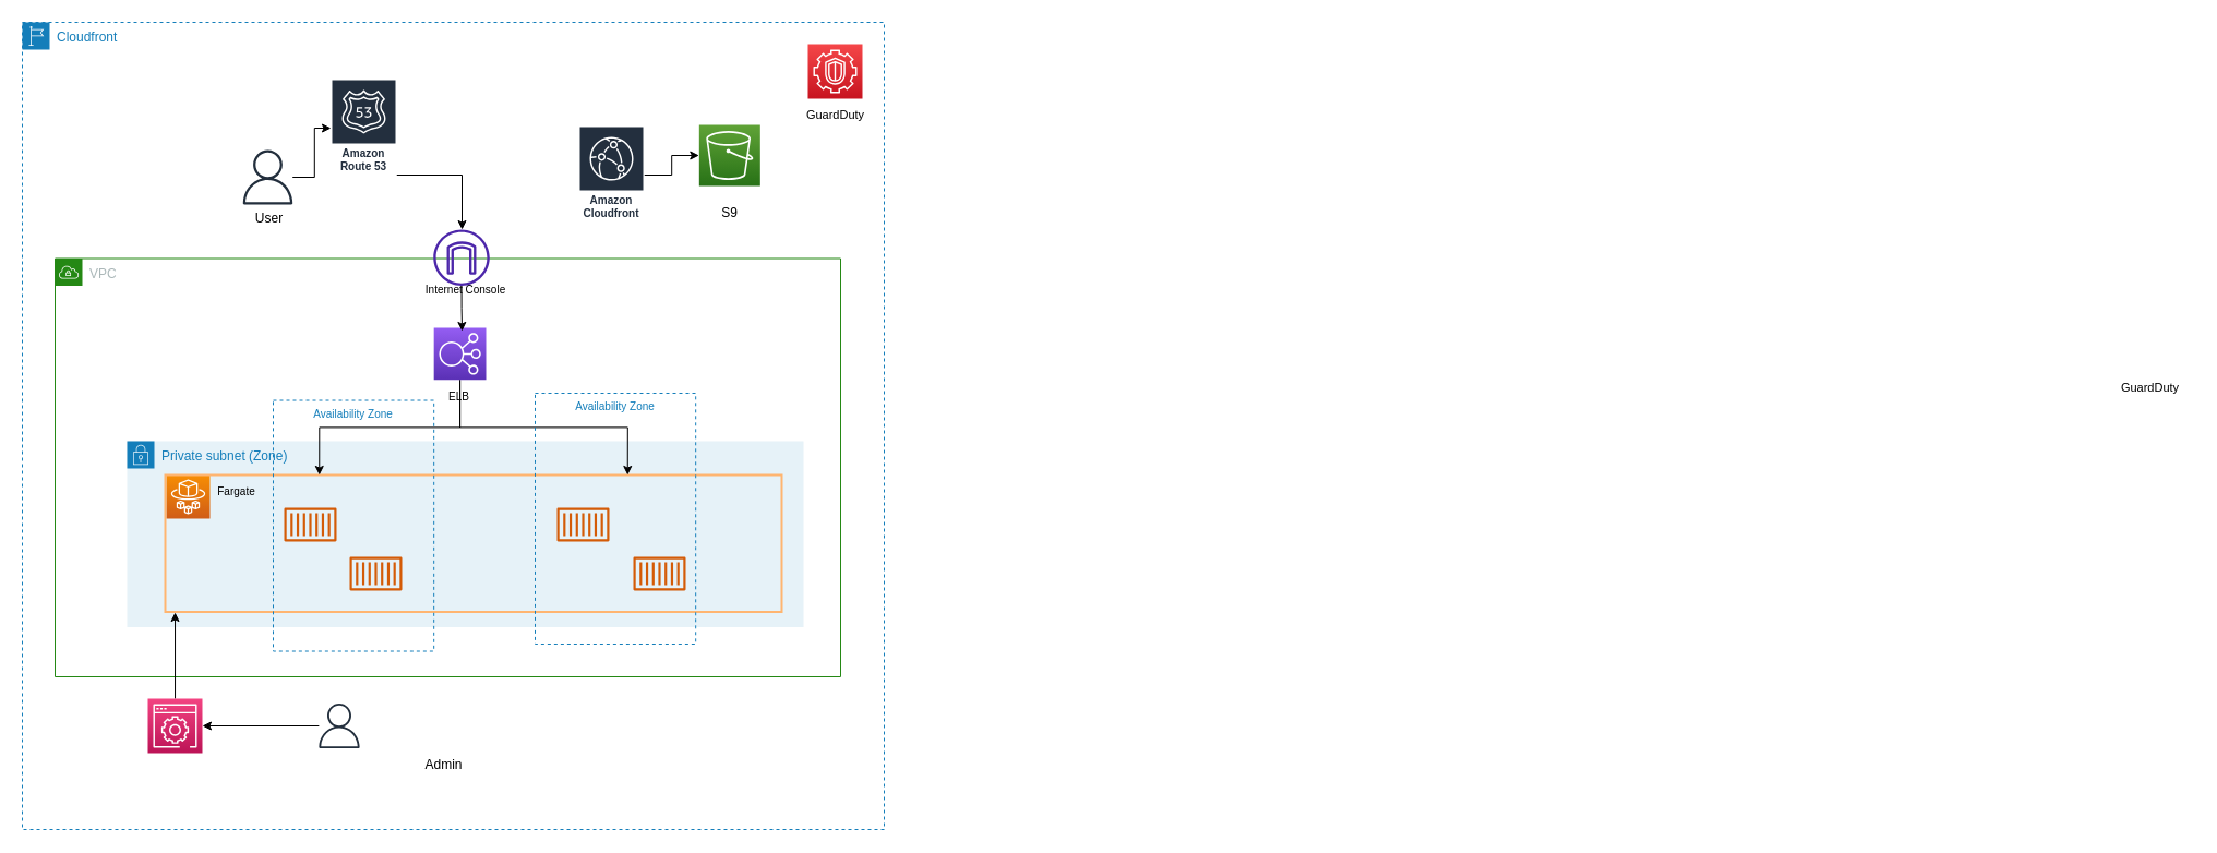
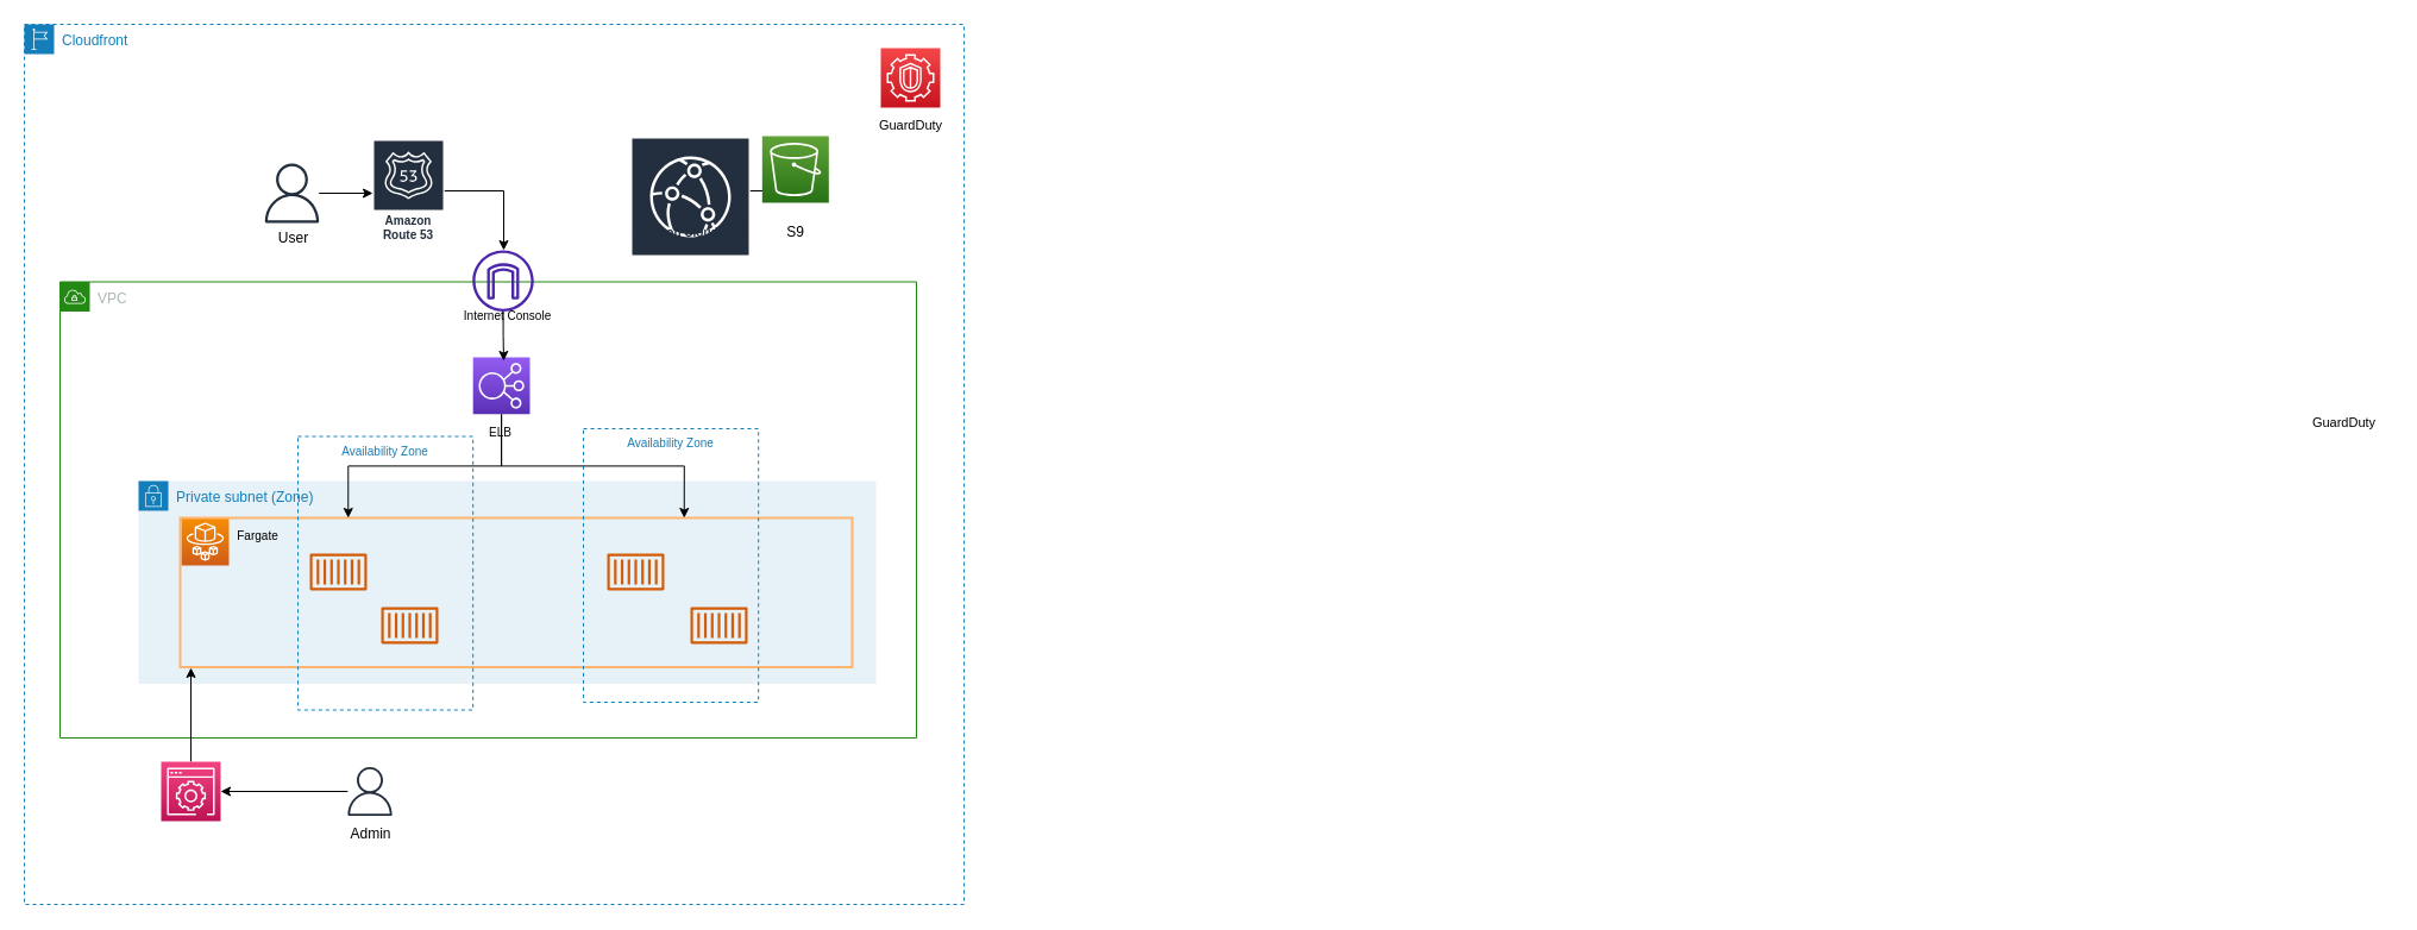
  <mxCell id="0" />
  <mxCell id="1" parent="0" />
  <mxCell id="2" value="Cloudfront" style="points=[[0,0],[0.25,0],[0.5,0],[0.75,0],[1,0],[1,0.25],[1,0.5],[1,0.75],[1,1],[0.75,1],[0.5,1],[0.25,1],[0,1],[0,0.75],[0,0.5],[0,0.25]];outlineConnect=0;gradientColor=none;html=1;whiteSpace=wrap;fontSize=12;fontStyle=0;container=1;pointerEvents=0;collapsible=0;recursiveResize=0;shape=mxgraph.aws4.group;grIcon=mxgraph.aws4.group_region;strokeColor=#147EBA;fillColor=none;verticalAlign=top;align=left;spacingLeft=30;fontColor=#147EBA;dashed=1;" parent="1" vertex="1"><mxGeometry x="20" y="20" width="790" height="740" as="geometry" /></mxCell>
  <mxCell id="3" style="edgeStyle=orthogonalEdgeStyle;rounded=0;orthogonalLoop=1;jettySize=auto;html=1;fontSize=10;" parent="2" source="4" target="24" edge="1"><mxGeometry relative="1" as="geometry"><Array as="points"><mxPoint x="403" y="140" /></Array></mxGeometry></mxCell>
- <mxCell id="4" value="Amazon Route 53" style="sketch=0;outlineConnect=0;fontColor=#232F3E;gradientColor=none;strokeColor=#ffffff;fillColor=#232F3E;dashed=0;verticalLabelPosition=middle;verticalAlign=bottom;align=center;html=1;whiteSpace=wrap;fontSize=10;fontStyle=1;spacing=3;shape=mxgraph.aws4.productIcon;prIcon=mxgraph.aws4.route_53;" parent="2" vertex="1"><mxGeometry x="283" y="52" width="60" height="90" as="geometry" /></mxCell>
+ <mxCell id="4" value="Amazon Route 53" style="sketch=0;outlineConnect=0;fontColor=#232F3E;gradientColor=none;strokeColor=#ffffff;fillColor=#232F3E;dashed=0;verticalLabelPosition=middle;verticalAlign=bottom;align=center;html=1;whiteSpace=wrap;fontSize=10;fontStyle=1;spacing=3;shape=mxgraph.aws4.productIcon;prIcon=mxgraph.aws4.route_53;" parent="2" vertex="1"><mxGeometry x="293" y="97" width="60" height="90" as="geometry" /></mxCell>
  <mxCell id="5" style="edgeStyle=orthogonalEdgeStyle;rounded=0;orthogonalLoop=1;jettySize=auto;html=1;fontSize=10;" parent="2" source="6" target="4" edge="1"><mxGeometry relative="1" as="geometry" /></mxCell>
  <mxCell id="6" value="" style="sketch=0;outlineConnect=0;fontColor=#232F3E;gradientColor=none;fillColor=#232F3D;strokeColor=none;dashed=0;verticalLabelPosition=bottom;verticalAlign=top;align=center;html=1;fontSize=12;fontStyle=0;aspect=fixed;pointerEvents=1;shape=mxgraph.aws4.user;" parent="2" vertex="1"><mxGeometry x="200" y="117" width="50" height="50" as="geometry" /></mxCell>
  <mxCell id="7" value="VPC" style="points=[[0,0],[0.25,0],[0.5,0],[0.75,0],[1,0],[1,0.25],[1,0.5],[1,0.75],[1,1],[0.75,1],[0.5,1],[0.25,1],[0,1],[0,0.75],[0,0.5],[0,0.25]];outlineConnect=0;gradientColor=none;html=1;whiteSpace=wrap;fontSize=12;fontStyle=0;container=1;pointerEvents=0;collapsible=0;recursiveResize=0;shape=mxgraph.aws4.group;grIcon=mxgraph.aws4.group_vpc;strokeColor=#248814;fillColor=none;verticalAlign=top;align=left;spacingLeft=30;fontColor=#AAB7B8;dashed=0;" parent="2" vertex="1"><mxGeometry x="30" y="216.5" width="720" height="383.5" as="geometry" /></mxCell>
  <mxCell id="8" value="Private subnet (Zone)" style="points=[[0,0],[0.25,0],[0.5,0],[0.75,0],[1,0],[1,0.25],[1,0.5],[1,0.75],[1,1],[0.75,1],[0.5,1],[0.25,1],[0,1],[0,0.75],[0,0.5],[0,0.25]];outlineConnect=0;gradientColor=none;html=1;whiteSpace=wrap;fontSize=12;fontStyle=0;container=1;pointerEvents=0;collapsible=0;recursiveResize=0;shape=mxgraph.aws4.group;grIcon=mxgraph.aws4.group_security_group;grStroke=0;strokeColor=#147EBA;fillColor=#E6F2F8;verticalAlign=top;align=left;spacingLeft=30;fontColor=#147EBA;dashed=0;" parent="7" vertex="1"><mxGeometry x="66" y="167.5" width="620" height="170.5" as="geometry" /></mxCell>
  <mxCell id="9" value="" style="sketch=0;points=[[0,0,0],[0.25,0,0],[0.5,0,0],[0.75,0,0],[1,0,0],[0,1,0],[0.25,1,0],[0.5,1,0],[0.75,1,0],[1,1,0],[0,0.25,0],[0,0.5,0],[0,0.75,0],[1,0.25,0],[1,0.5,0],[1,0.75,0]];outlineConnect=0;fontColor=#232F3E;gradientColor=#F78E04;gradientDirection=north;fillColor=#D05C17;strokeColor=#ffffff;dashed=0;verticalLabelPosition=bottom;verticalAlign=top;align=center;html=1;fontSize=12;fontStyle=0;aspect=fixed;shape=mxgraph.aws4.resourceIcon;resIcon=mxgraph.aws4.fargate;" vertex="1" parent="8"><mxGeometry x="36" y="31" width="40" height="40" as="geometry" /></mxCell>
  <mxCell id="10" value="Fargate" style="text;html=1;align=center;verticalAlign=middle;resizable=0;points=[];autosize=1;strokeColor=none;fillColor=none;fontSize=10;" vertex="1" parent="8"><mxGeometry x="70" y="31" width="60" height="30" as="geometry" /></mxCell>
  <mxCell id="11" value="" style="rounded=0;whiteSpace=wrap;html=1;fillColor=none;strokeColor=#FFB570;strokeWidth=2;" vertex="1" parent="8"><mxGeometry x="35" y="31" width="565" height="125.5" as="geometry" /></mxCell>
  <mxCell id="12" value="" style="sketch=0;outlineConnect=0;fontColor=#232F3E;gradientColor=none;fillColor=#D45B07;strokeColor=none;dashed=0;verticalLabelPosition=bottom;verticalAlign=top;align=center;html=1;fontSize=12;fontStyle=0;aspect=fixed;pointerEvents=1;shape=mxgraph.aws4.container_1;" vertex="1" parent="8"><mxGeometry x="144" y="61" width="48" height="31" as="geometry" /></mxCell>
  <mxCell id="13" value="" style="sketch=0;outlineConnect=0;fontColor=#232F3E;gradientColor=none;fillColor=#D45B07;strokeColor=none;dashed=0;verticalLabelPosition=bottom;verticalAlign=top;align=center;html=1;fontSize=12;fontStyle=0;aspect=fixed;pointerEvents=1;shape=mxgraph.aws4.container_1;" vertex="1" parent="8"><mxGeometry x="204" y="106" width="48" height="31" as="geometry" /></mxCell>
  <mxCell id="14" value="" style="sketch=0;outlineConnect=0;fontColor=#232F3E;gradientColor=none;fillColor=#D45B07;strokeColor=none;dashed=0;verticalLabelPosition=bottom;verticalAlign=top;align=center;html=1;fontSize=12;fontStyle=0;aspect=fixed;pointerEvents=1;shape=mxgraph.aws4.container_1;" vertex="1" parent="8"><mxGeometry x="394" y="61" width="48" height="31" as="geometry" /></mxCell>
  <mxCell id="15" value="" style="sketch=0;outlineConnect=0;fontColor=#232F3E;gradientColor=none;fillColor=#D45B07;strokeColor=none;dashed=0;verticalLabelPosition=bottom;verticalAlign=top;align=center;html=1;fontSize=12;fontStyle=0;aspect=fixed;pointerEvents=1;shape=mxgraph.aws4.container_1;" vertex="1" parent="8"><mxGeometry x="464" y="106" width="48" height="31" as="geometry" /></mxCell>
  <mxCell id="16" value="Internet Console" style="text;html=1;align=center;verticalAlign=middle;resizable=0;points=[];autosize=1;strokeColor=none;fillColor=none;fontSize=10;" parent="7" vertex="1"><mxGeometry x="326" y="13.5" width="100" height="30" as="geometry" /></mxCell>
  <mxCell id="17" value="ELB" style="text;html=1;align=center;verticalAlign=middle;resizable=0;points=[];autosize=1;strokeColor=none;fillColor=none;fontSize=10;" parent="7" vertex="1"><mxGeometry x="350" y="111.32" width="40" height="30" as="geometry" /></mxCell>
  <mxCell id="18" style="edgeStyle=orthogonalEdgeStyle;rounded=0;orthogonalLoop=1;jettySize=auto;html=1;entryX=0.25;entryY=0;entryDx=0;entryDy=0;" edge="1" parent="7" source="20" target="11"><mxGeometry relative="1" as="geometry" /></mxCell>
  <mxCell id="19" style="edgeStyle=orthogonalEdgeStyle;rounded=0;orthogonalLoop=1;jettySize=auto;html=1;entryX=0.75;entryY=0;entryDx=0;entryDy=0;" edge="1" parent="7" source="20" target="11"><mxGeometry relative="1" as="geometry" /></mxCell>
  <mxCell id="20" value="" style="sketch=0;points=[[0,0,0],[0.25,0,0],[0.5,0,0],[0.75,0,0],[1,0,0],[0,1,0],[0.25,1,0],[0.5,1,0],[0.75,1,0],[1,1,0],[0,0.25,0],[0,0.5,0],[0,0.75,0],[1,0.25,0],[1,0.5,0],[1,0.75,0]];outlineConnect=0;fontColor=#232F3E;gradientColor=#945DF2;gradientDirection=north;fillColor=#5A30B5;strokeColor=#ffffff;dashed=0;verticalLabelPosition=bottom;verticalAlign=top;align=center;html=1;fontSize=12;fontStyle=0;aspect=fixed;shape=mxgraph.aws4.resourceIcon;resIcon=mxgraph.aws4.elastic_load_balancing;" vertex="1" parent="7"><mxGeometry x="347.18" y="63.5" width="47.82" height="47.82" as="geometry" /></mxCell>
  <mxCell id="21" value="Availability Zone" style="fillColor=none;strokeColor=#147EBA;dashed=1;verticalAlign=top;fontStyle=0;fontColor=#147EBA;fontSize=10;" vertex="1" parent="7"><mxGeometry x="200" y="130" width="147.18" height="230" as="geometry" /></mxCell>
  <mxCell id="22" value="Availability Zone" style="fillColor=none;strokeColor=#147EBA;dashed=1;verticalAlign=top;fontStyle=0;fontColor=#147EBA;fontSize=10;" vertex="1" parent="7"><mxGeometry x="440" y="123.5" width="147.18" height="230" as="geometry" /></mxCell>
  <mxCell id="23" style="edgeStyle=orthogonalEdgeStyle;rounded=0;orthogonalLoop=1;jettySize=auto;html=1;fontSize=10;" parent="2" edge="1"><mxGeometry relative="1" as="geometry"><mxPoint x="402.558" y="241.499" as="sourcePoint" /><mxPoint x="403.0" y="283" as="targetPoint" /><Array as="points"><mxPoint x="403" y="262" /><mxPoint x="403" y="262" /></Array></mxGeometry></mxCell>
  <mxCell id="24" value="" style="sketch=0;outlineConnect=0;fontColor=#232F3E;gradientColor=none;fillColor=#4D27AA;strokeColor=none;dashed=0;verticalLabelPosition=bottom;verticalAlign=top;align=center;html=1;fontSize=12;fontStyle=0;aspect=fixed;pointerEvents=1;shape=mxgraph.aws4.internet_gateway;" parent="2" vertex="1"><mxGeometry x="376.75" y="190" width="51.5" height="51.5" as="geometry" /></mxCell>
  <mxCell id="25" value="" style="sketch=0;points=[[0,0,0],[0.25,0,0],[0.5,0,0],[0.75,0,0],[1,0,0],[0,1,0],[0.25,1,0],[0.5,1,0],[0.75,1,0],[1,1,0],[0,0.25,0],[0,0.5,0],[0,0.75,0],[1,0.25,0],[1,0.5,0],[1,0.75,0]];outlineConnect=0;fontColor=#232F3E;gradientColor=#F54749;gradientDirection=north;fillColor=#C7131F;strokeColor=#ffffff;dashed=0;verticalLabelPosition=bottom;verticalAlign=top;align=center;html=1;fontSize=12;fontStyle=0;aspect=fixed;shape=mxgraph.aws4.resourceIcon;resIcon=mxgraph.aws4.guardduty;" vertex="1" parent="2"><mxGeometry x="720" y="20" width="50" height="50" as="geometry" /></mxCell>
  <mxCell id="26" value="GuardDuty" style="text;html=1;align=center;verticalAlign=middle;resizable=0;points=[];autosize=1;strokeColor=none;fillColor=none;fontSize=11;" vertex="1" parent="2"><mxGeometry x="705" y="70" width="80" height="30" as="geometry" /></mxCell>
  <mxCell id="27" style="edgeStyle=orthogonalEdgeStyle;rounded=0;orthogonalLoop=1;jettySize=auto;html=1;" edge="1" parent="2" source="28" target="34"><mxGeometry relative="1" as="geometry" /></mxCell>
- <mxCell id="28" value="Amazon Cloudfront" style="sketch=0;outlineConnect=0;fontColor=#232F3E;gradientColor=none;strokeColor=#ffffff;fillColor=#232F3E;dashed=0;verticalLabelPosition=middle;verticalAlign=bottom;align=center;html=1;whiteSpace=wrap;fontSize=10;fontStyle=1;spacing=3;shape=mxgraph.aws4.productIcon;prIcon=mxgraph.aws4.cloudfront;" vertex="1" parent="2"><mxGeometry x="510" y="95" width="60" height="90" as="geometry" /></mxCell>
+ <mxCell id="28" value="Amazon Cloudfront" style="sketch=0;outlineConnect=0;fontColor=#232F3E;gradientColor=none;strokeColor=#ffffff;fillColor=#232F3E;dashed=0;verticalLabelPosition=middle;verticalAlign=bottom;align=center;html=1;whiteSpace=wrap;fontSize=10;fontStyle=1;spacing=3;shape=mxgraph.aws4.productIcon;prIcon=mxgraph.aws4.cloudfront;" vertex="1" parent="2"><mxGeometry x="510" y="95" width="100" height="90" as="geometry" /></mxCell>
  <mxCell id="29" style="edgeStyle=orthogonalEdgeStyle;rounded=0;orthogonalLoop=1;jettySize=auto;html=1;entryX=0.016;entryY=1.004;entryDx=0;entryDy=0;entryPerimeter=0;" edge="1" parent="2" source="30" target="11"><mxGeometry relative="1" as="geometry" /></mxCell>
  <mxCell id="30" value="" style="sketch=0;points=[[0,0,0],[0.25,0,0],[0.5,0,0],[0.75,0,0],[1,0,0],[0,1,0],[0.25,1,0],[0.5,1,0],[0.75,1,0],[1,1,0],[0,0.25,0],[0,0.5,0],[0,0.75,0],[1,0.25,0],[1,0.5,0],[1,0.75,0]];points=[[0,0,0],[0.25,0,0],[0.5,0,0],[0.75,0,0],[1,0,0],[0,1,0],[0.25,1,0],[0.5,1,0],[0.75,1,0],[1,1,0],[0,0.25,0],[0,0.5,0],[0,0.75,0],[1,0.25,0],[1,0.5,0],[1,0.75,0]];outlineConnect=0;fontColor=#232F3E;gradientColor=#F34482;gradientDirection=north;fillColor=#BC1356;strokeColor=#ffffff;dashed=0;verticalLabelPosition=bottom;verticalAlign=top;align=center;html=1;fontSize=12;fontStyle=0;aspect=fixed;shape=mxgraph.aws4.resourceIcon;resIcon=mxgraph.aws4.management_console;" vertex="1" parent="2"><mxGeometry x="115" y="620" width="50" height="50" as="geometry" /></mxCell>
  <mxCell id="31" style="edgeStyle=orthogonalEdgeStyle;rounded=0;orthogonalLoop=1;jettySize=auto;html=1;" edge="1" parent="2" source="32" target="30"><mxGeometry relative="1" as="geometry" /></mxCell>
  <mxCell id="32" value="" style="sketch=0;outlineConnect=0;fontColor=#232F3E;gradientColor=none;fillColor=#232F3D;strokeColor=none;dashed=0;verticalLabelPosition=bottom;verticalAlign=top;align=center;html=1;fontSize=12;fontStyle=0;aspect=fixed;pointerEvents=1;shape=mxgraph.aws4.user;" vertex="1" parent="2"><mxGeometry x="270" y="624.5" width="41" height="41" as="geometry" /></mxCell>
- <mxCell id="33" value="Admin" style="text;html=1;align=center;verticalAlign=middle;resizable=0;points=[];autosize=1;strokeColor=none;fillColor=none;" vertex="1" parent="2"><mxGeometry x="355.5" y="665.5" width="60" height="30" as="geometry" /></mxCell>
+ <mxCell id="33" value="Admin" style="text;html=1;align=center;verticalAlign=middle;resizable=0;points=[];autosize=1;strokeColor=none;fillColor=none;" vertex="1" parent="2"><mxGeometry x="260.5" y="665.5" width="60" height="30" as="geometry" /></mxCell>
  <mxCell id="34" value="" style="sketch=0;points=[[0,0,0],[0.25,0,0],[0.5,0,0],[0.75,0,0],[1,0,0],[0,1,0],[0.25,1,0],[0.5,1,0],[0.75,1,0],[1,1,0],[0,0.25,0],[0,0.5,0],[0,0.75,0],[1,0.25,0],[1,0.5,0],[1,0.75,0]];outlineConnect=0;fontColor=#232F3E;gradientColor=#60A337;gradientDirection=north;fillColor=#277116;strokeColor=#ffffff;dashed=0;verticalLabelPosition=bottom;verticalAlign=top;align=center;html=1;fontSize=12;fontStyle=0;aspect=fixed;shape=mxgraph.aws4.resourceIcon;resIcon=mxgraph.aws4.s3;" parent="2" vertex="1"><mxGeometry x="620.32" y="94" width="56" height="56" as="geometry" /></mxCell>
  <mxCell id="35" value="GuardDuty" style="text;html=1;align=center;verticalAlign=middle;resizable=0;points=[];autosize=1;strokeColor=none;fillColor=none;fontSize=11;" vertex="1" parent="2"><mxGeometry x="1910" y="320" width="80" height="30" as="geometry" /></mxCell>
  <mxCell id="36" value="S9" style="text;html=1;align=center;verticalAlign=middle;resizable=0;points=[];autosize=1;strokeColor=none;fillColor=none;" vertex="1" parent="2"><mxGeometry x="628.32" y="160" width="40" height="30" as="geometry" /></mxCell>
  <mxCell id="37" value="User" style="text;html=1;align=center;verticalAlign=middle;resizable=0;points=[];autosize=1;strokeColor=none;fillColor=none;" vertex="1" parent="1"><mxGeometry x="221" y="185" width="50" height="30" as="geometry" /></mxCell>
